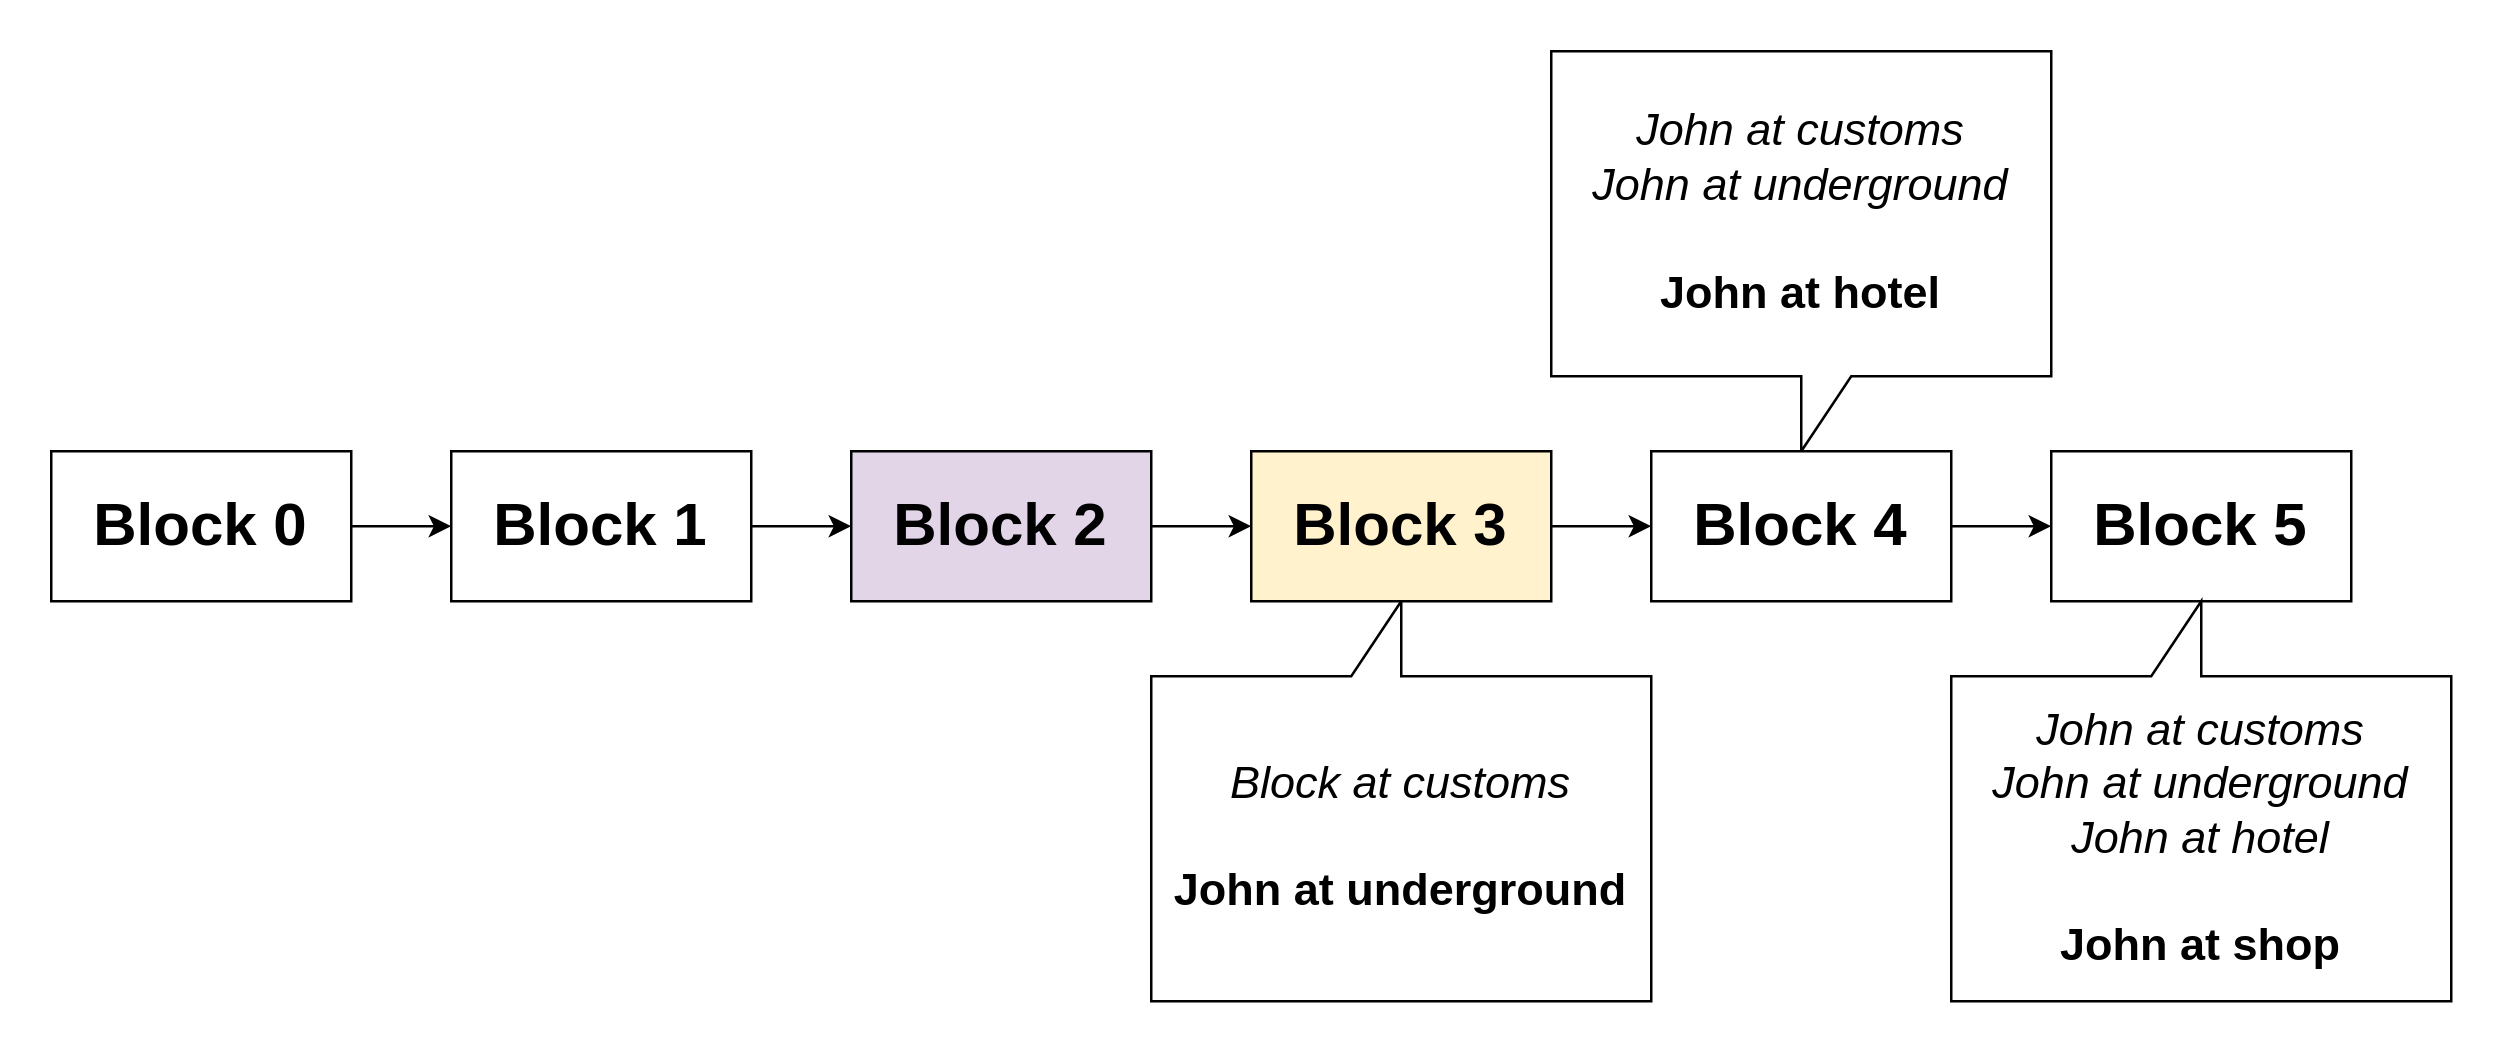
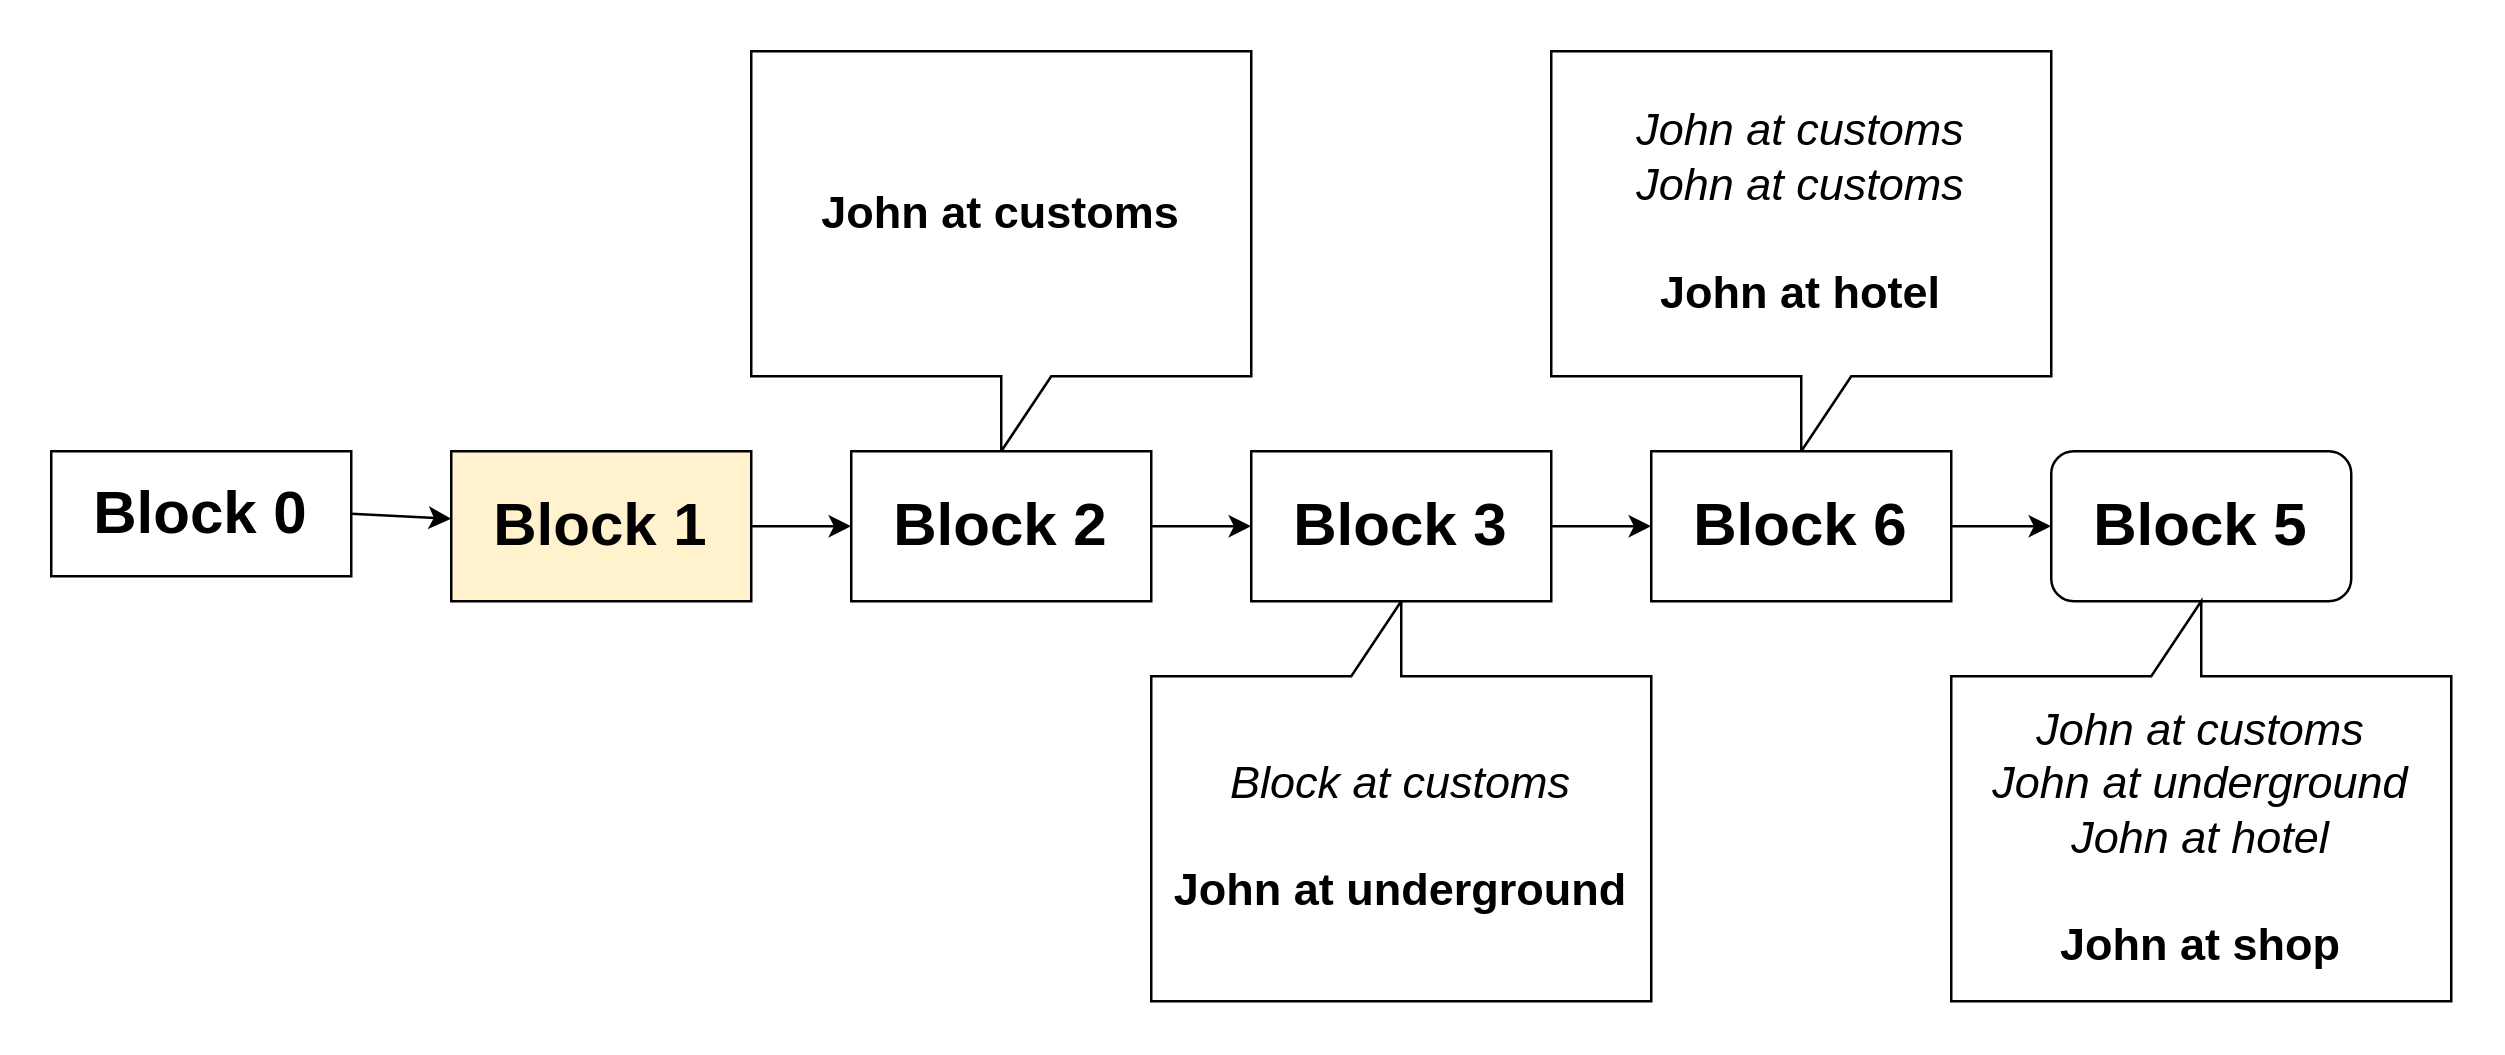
  <mxCell id="0" />
  <mxCell id="1" parent="0" />
- <mxCell id="2" value="&lt;font style=&quot;font-size: 24px;&quot;&gt;&lt;b&gt;Block 0&lt;/b&gt;&lt;/font&gt;" style="rounded=0;whiteSpace=wrap;html=1;" vertex="1" parent="1"><mxGeometry x="20" y="180" width="120" height="60" as="geometry" /></mxCell>
- <mxCell id="3" value="&lt;font style=&quot;font-size: 24px;&quot;&gt;&lt;b&gt;Block 1&lt;/b&gt;&lt;/font&gt;" style="rounded=0;whiteSpace=wrap;html=1;" vertex="1" parent="1"><mxGeometry x="180" y="180" width="120" height="60" as="geometry" /></mxCell>
+ <mxCell id="2" value="&lt;font style=&quot;font-size: 24px;&quot;&gt;&lt;b&gt;Block 0&lt;/b&gt;&lt;/font&gt;" style="rounded=0;whiteSpace=wrap;html=1;" vertex="1" parent="1"><mxGeometry x="20" y="180" width="120" height="50" as="geometry" /></mxCell>
+ <mxCell id="3" value="&lt;font style=&quot;font-size: 24px;&quot;&gt;&lt;b&gt;Block 1&lt;/b&gt;&lt;/font&gt;" style="rounded=0;whiteSpace=wrap;html=1;fillColor=#fff2cc;" vertex="1" parent="1"><mxGeometry x="180" y="180" width="120" height="60" as="geometry" /></mxCell>
  <mxCell id="4" value="" style="endArrow=classic;html=1;rounded=0;exitX=1;exitY=0.5;exitDx=0;exitDy=0;" edge="1" parent="1" source="2" target="3"><mxGeometry width="50" height="50" relative="1" as="geometry"><mxPoint x="150" y="330" as="sourcePoint" /><mxPoint x="200" y="280" as="targetPoint" /></mxGeometry></mxCell>
- <mxCell id="6" value="&lt;font style=&quot;font-size: 24px;&quot;&gt;&lt;b&gt;Block 2&lt;/b&gt;&lt;/font&gt;" style="rounded=0;whiteSpace=wrap;html=1;fillColor=#e1d5e7;" vertex="1" parent="1"><mxGeometry x="340" y="180" width="120" height="60" as="geometry" /></mxCell>
+ <mxCell id="5" value="&lt;font style=&quot;font-size: 18px;&quot;&gt;&lt;b&gt;John at customs&lt;/b&gt;&lt;/font&gt;" style="shape=callout;whiteSpace=wrap;html=1;perimeter=calloutPerimeter;" vertex="1" parent="1"><mxGeometry x="300" y="20" width="200" height="160" as="geometry" /></mxCell>
+ <mxCell id="6" value="&lt;font style=&quot;font-size: 24px;&quot;&gt;&lt;b&gt;Block 2&lt;/b&gt;&lt;/font&gt;" style="rounded=0;whiteSpace=wrap;html=1;" vertex="1" parent="1"><mxGeometry x="340" y="180" width="120" height="60" as="geometry" /></mxCell>
  <mxCell id="7" value="" style="endArrow=classic;html=1;rounded=0;exitX=1;exitY=0.5;exitDx=0;exitDy=0;" edge="1" parent="1" target="6"><mxGeometry width="50" height="50" relative="1" as="geometry"><mxPoint x="300" y="210" as="sourcePoint" /><mxPoint x="360" y="280" as="targetPoint" /></mxGeometry></mxCell>
  <mxCell id="8" value="" style="shape=callout;whiteSpace=wrap;html=1;perimeter=calloutPerimeter;rotation=-180;" vertex="1" parent="1"><mxGeometry x="460" y="240" width="200" height="160" as="geometry" /></mxCell>
- <mxCell id="9" value="&lt;font style=&quot;font-size: 24px;&quot;&gt;&lt;b&gt;Block 3&lt;/b&gt;&lt;/font&gt;" style="rounded=0;whiteSpace=wrap;html=1;fillColor=#fff2cc;" vertex="1" parent="1"><mxGeometry x="500" y="180" width="120" height="60" as="geometry" /></mxCell>
+ <mxCell id="9" value="&lt;font style=&quot;font-size: 24px;&quot;&gt;&lt;b&gt;Block 3&lt;/b&gt;&lt;/font&gt;" style="rounded=0;whiteSpace=wrap;html=1;" vertex="1" parent="1"><mxGeometry x="500" y="180" width="120" height="60" as="geometry" /></mxCell>
  <mxCell id="10" value="" style="endArrow=classic;html=1;rounded=0;exitX=1;exitY=0.5;exitDx=0;exitDy=0;" edge="1" parent="1" target="9"><mxGeometry width="50" height="50" relative="1" as="geometry"><mxPoint x="460" y="210" as="sourcePoint" /><mxPoint x="520" y="280" as="targetPoint" /></mxGeometry></mxCell>
- <mxCell id="11" value="&lt;span style=&quot;border-color: var(--border-color);&quot;&gt;&lt;font style=&quot;font-size: 18px;&quot;&gt;&lt;font style=&quot;border-color: var(--border-color);&quot;&gt;&lt;i&gt;John at customs&lt;br style=&quot;border-color: var(--border-color);&quot;&gt;&lt;/i&gt;&lt;/font&gt;&lt;font style=&quot;border-color: var(--border-color);&quot;&gt;&lt;i&gt;John at underground&lt;br&gt;&lt;/i&gt;&lt;br style=&quot;border-color: var(--border-color);&quot;&gt;&lt;b&gt;John at hotel&lt;/b&gt;&lt;/font&gt;&lt;/font&gt;&lt;br&gt;&lt;/span&gt;" style="shape=callout;whiteSpace=wrap;html=1;perimeter=calloutPerimeter;" vertex="1" parent="1"><mxGeometry x="620" y="20" width="200" height="160" as="geometry" /></mxCell>
- <mxCell id="12" value="&lt;font style=&quot;font-size: 24px;&quot;&gt;&lt;b&gt;Block 4&lt;/b&gt;&lt;/font&gt;" style="rounded=0;whiteSpace=wrap;html=1;" vertex="1" parent="1"><mxGeometry x="660" y="180" width="120" height="60" as="geometry" /></mxCell>
+ <mxCell id="11" value="&lt;span style=&quot;border-color: var(--border-color);&quot;&gt;&lt;font style=&quot;font-size: 18px;&quot;&gt;&lt;font style=&quot;border-color: var(--border-color);&quot;&gt;&lt;i&gt;John at customs&lt;br style=&quot;border-color: var(--border-color);&quot;&gt;&lt;/i&gt;&lt;/font&gt;&lt;font style=&quot;border-color: var(--border-color);&quot;&gt;&lt;i&gt;John at customs&lt;br&gt;&lt;/i&gt;&lt;br style=&quot;border-color: var(--border-color);&quot;&gt;&lt;b&gt;John at hotel&lt;/b&gt;&lt;/font&gt;&lt;/font&gt;&lt;br&gt;&lt;/span&gt;" style="shape=callout;whiteSpace=wrap;html=1;perimeter=calloutPerimeter;" vertex="1" parent="1"><mxGeometry x="620" y="20" width="200" height="160" as="geometry" /></mxCell>
+ <mxCell id="12" value="&lt;font style=&quot;font-size: 24px;&quot;&gt;&lt;b&gt;Block 6&lt;/b&gt;&lt;/font&gt;" style="rounded=0;whiteSpace=wrap;html=1;" vertex="1" parent="1"><mxGeometry x="660" y="180" width="120" height="60" as="geometry" /></mxCell>
  <mxCell id="13" value="" style="endArrow=classic;html=1;rounded=0;exitX=1;exitY=0.5;exitDx=0;exitDy=0;" edge="1" parent="1" target="12"><mxGeometry width="50" height="50" relative="1" as="geometry"><mxPoint x="620" y="210" as="sourcePoint" /><mxPoint x="680" y="280" as="targetPoint" /></mxGeometry></mxCell>
- <mxCell id="14" value="&lt;font style=&quot;font-size: 24px;&quot;&gt;&lt;b&gt;Block 5&lt;/b&gt;&lt;/font&gt;" style="rounded=0;whiteSpace=wrap;html=1;" vertex="1" parent="1"><mxGeometry x="820" y="180" width="120" height="60" as="geometry" /></mxCell>
+ <mxCell id="14" value="&lt;font style=&quot;font-size: 24px;&quot;&gt;&lt;b&gt;Block 5&lt;/b&gt;&lt;/font&gt;" style="whiteSpace=wrap;html=1;rounded=1;" vertex="1" parent="1"><mxGeometry x="820" y="180" width="120" height="60" as="geometry" /></mxCell>
  <mxCell id="15" value="" style="endArrow=classic;html=1;rounded=0;exitX=1;exitY=0.5;exitDx=0;exitDy=0;" edge="1" parent="1" target="14"><mxGeometry width="50" height="50" relative="1" as="geometry"><mxPoint x="780" y="210" as="sourcePoint" /><mxPoint x="840" y="280" as="targetPoint" /></mxGeometry></mxCell>
  <mxCell id="16" value="&lt;font style=&quot;font-size: 18px;&quot;&gt;&lt;i&gt;Block at customs&lt;br&gt;&lt;/i&gt;&lt;br style=&quot;border-color: var(--border-color);&quot;&gt;&lt;span style=&quot;background-color: rgb(255, 255, 255);&quot;&gt;&lt;b&gt;John at underground&lt;br&gt;&lt;/b&gt;&lt;/span&gt;&lt;/font&gt;" style="text;html=1;strokeColor=none;fillColor=none;align=center;verticalAlign=middle;whiteSpace=wrap;rounded=0;" vertex="1" parent="1"><mxGeometry x="460" y="290" width="200" height="90" as="geometry" /></mxCell>
  <mxCell id="17" value="" style="shape=callout;whiteSpace=wrap;html=1;perimeter=calloutPerimeter;rotation=-180;" vertex="1" parent="1"><mxGeometry x="780" y="240" width="200" height="160" as="geometry" /></mxCell>
  <mxCell id="18" value="&lt;font style=&quot;font-size: 18px;&quot;&gt;&lt;i&gt;&lt;font style=&quot;border-color: var(--border-color);&quot;&gt;&lt;span style=&quot;border-color: var(--border-color);&quot;&gt;John at customs&lt;br style=&quot;border-color: var(--border-color);&quot;&gt;&lt;/span&gt;&lt;/font&gt;&lt;font style=&quot;border-color: var(--border-color);&quot;&gt;&lt;span style=&quot;border-color: var(--border-color);&quot;&gt;John at underground&lt;br style=&quot;border-color: var(--border-color);&quot;&gt;&lt;/span&gt;&lt;span style=&quot;border-color: var(--border-color);&quot;&gt;John at hotel&lt;br&gt;&lt;/span&gt;&lt;/font&gt;&lt;/i&gt;&lt;span style=&quot;background-color: rgb(255, 255, 255);&quot;&gt;&lt;b&gt;&lt;br&gt;John at shop&lt;br&gt;&lt;/b&gt;&lt;/span&gt;&lt;/font&gt;" style="text;html=1;strokeColor=none;fillColor=none;align=center;verticalAlign=middle;whiteSpace=wrap;rounded=0;" vertex="1" parent="1"><mxGeometry x="780" y="290" width="200" height="90" as="geometry" /></mxCell>
